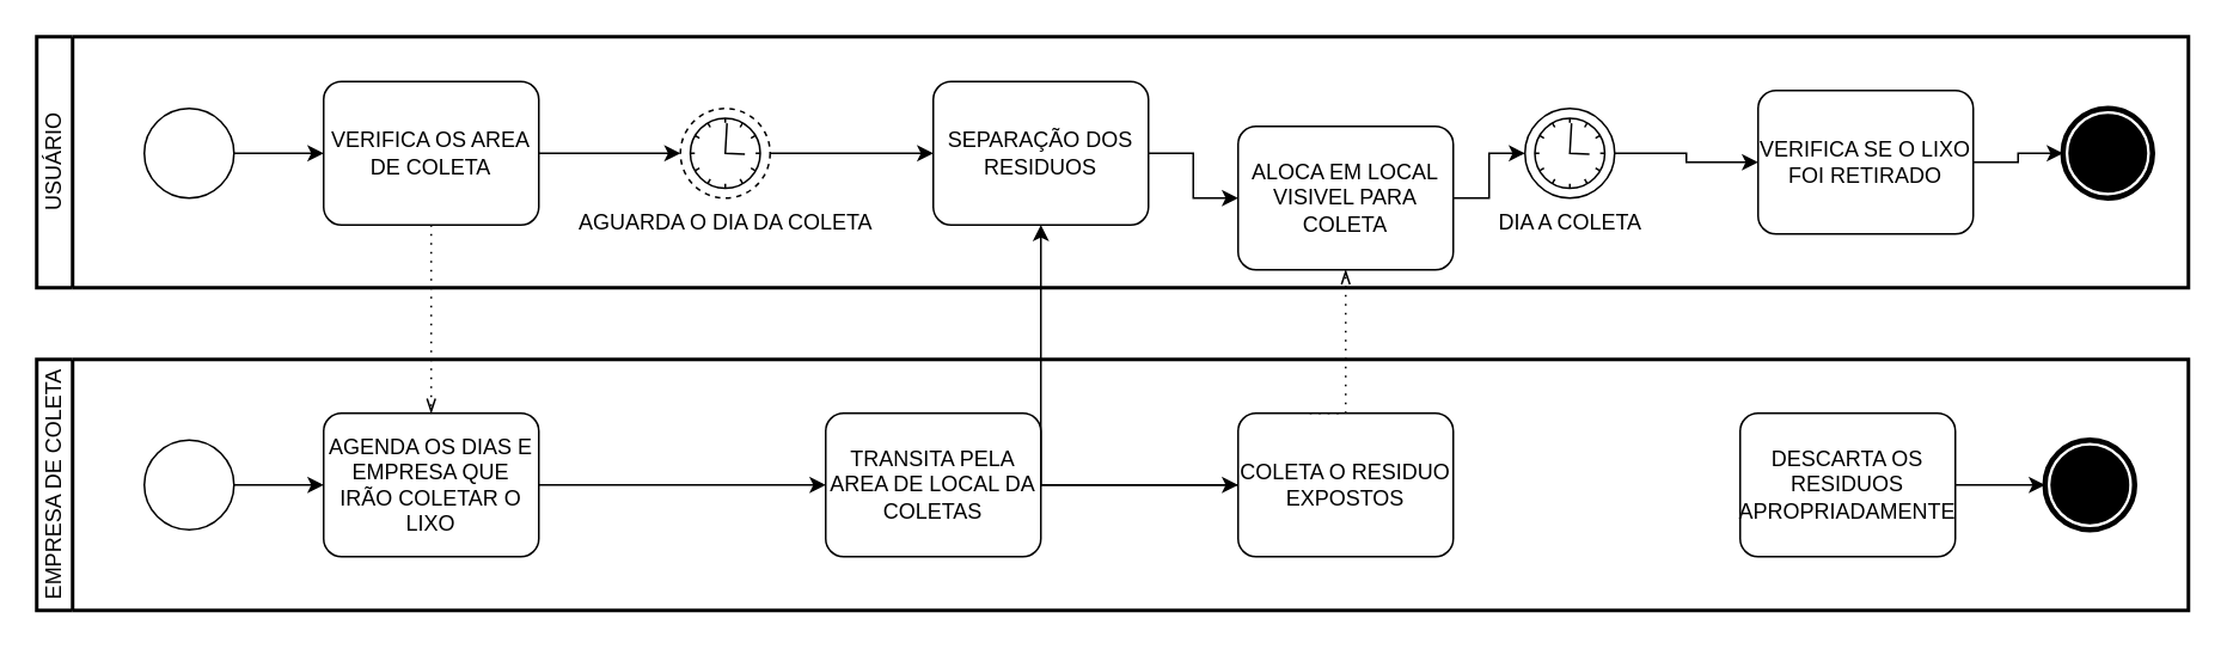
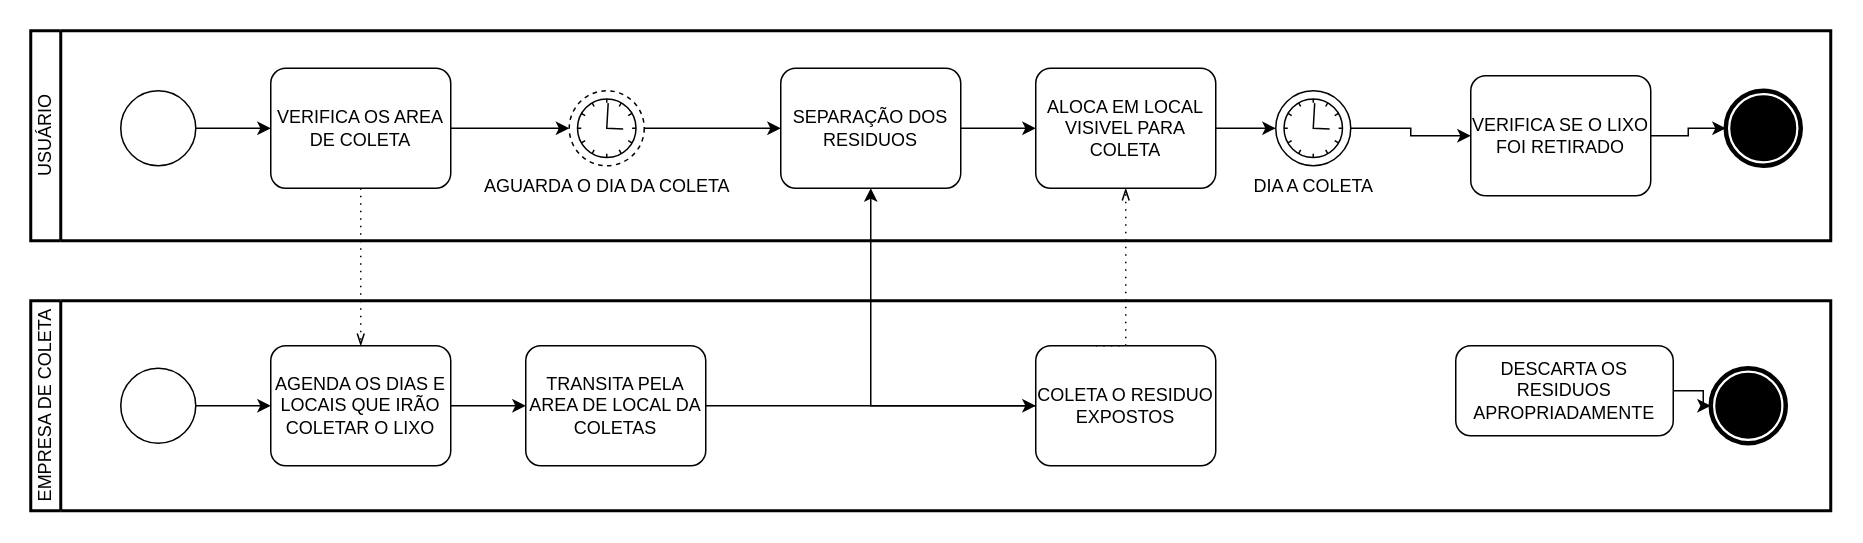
  <mxCell id="0" />
  <mxCell id="1" parent="0" />
  <mxCell id="2" value="USUÁRIO" style="swimlane;html=1;startSize=20;fontStyle=0;collapsible=0;horizontal=0;swimlaneLine=1;swimlaneFillColor=#ffffff;strokeWidth=2;whiteSpace=wrap;" vertex="1" parent="1"><mxGeometry x="20" y="20" width="1200" height="140" as="geometry" /></mxCell>
  <mxCell id="3" value="" style="points=[[0.145,0.145,0],[0.5,0,0],[0.855,0.145,0],[1,0.5,0],[0.855,0.855,0],[0.5,1,0],[0.145,0.855,0],[0,0.5,0]];shape=mxgraph.bpmn.event;html=1;verticalLabelPosition=bottom;labelBackgroundColor=#ffffff;verticalAlign=top;align=center;perimeter=ellipsePerimeter;outlineConnect=0;aspect=fixed;outline=standard;symbol=general;" vertex="1" parent="2"><mxGeometry x="60" y="40" width="50" height="50" as="geometry" /></mxCell>
  <mxCell id="4" style="edgeStyle=orthogonalEdgeStyle;rounded=0;orthogonalLoop=1;jettySize=auto;html=1;" edge="1" parent="2" source="5" target="7"><mxGeometry relative="1" as="geometry" /></mxCell>
  <mxCell id="5" value="SEPARAÇÃO DOS RESIDUOS" style="points=[[0.25,0,0],[0.5,0,0],[0.75,0,0],[1,0.25,0],[1,0.5,0],[1,0.75,0],[0.75,1,0],[0.5,1,0],[0.25,1,0],[0,0.75,0],[0,0.5,0],[0,0.25,0]];shape=mxgraph.bpmn.task;whiteSpace=wrap;rectStyle=rounded;size=10;html=1;container=1;expand=0;collapsible=0;taskMarker=abstract;" vertex="1" parent="2"><mxGeometry x="500" y="25" width="120" height="80" as="geometry" /></mxCell>
  <mxCell id="6" style="edgeStyle=orthogonalEdgeStyle;rounded=0;orthogonalLoop=1;jettySize=auto;html=1;" edge="1" parent="2" source="7" target="10"><mxGeometry relative="1" as="geometry" /></mxCell>
- <mxCell id="7" value="ALOCA EM LOCAL VISIVEL PARA COLETA" style="points=[[0.25,0,0],[0.5,0,0],[0.75,0,0],[1,0.25,0],[1,0.5,0],[1,0.75,0],[0.75,1,0],[0.5,1,0],[0.25,1,0],[0,0.75,0],[0,0.5,0],[0,0.25,0]];shape=mxgraph.bpmn.task;whiteSpace=wrap;rectStyle=rounded;size=10;html=1;container=1;expand=0;collapsible=0;taskMarker=abstract;" vertex="1" parent="2"><mxGeometry x="670" y="50" width="120" height="80" as="geometry" /></mxCell>
+ <mxCell id="7" value="ALOCA EM LOCAL VISIVEL PARA COLETA" style="points=[[0.25,0,0],[0.5,0,0],[0.75,0,0],[1,0.25,0],[1,0.5,0],[1,0.75,0],[0.75,1,0],[0.5,1,0],[0.25,1,0],[0,0.75,0],[0,0.5,0],[0,0.25,0]];shape=mxgraph.bpmn.task;whiteSpace=wrap;rectStyle=rounded;size=10;html=1;container=1;expand=0;collapsible=0;taskMarker=abstract;" vertex="1" parent="2"><mxGeometry x="670" y="25" width="120" height="80" as="geometry" /></mxCell>
  <mxCell id="8" style="edgeStyle=orthogonalEdgeStyle;rounded=0;orthogonalLoop=1;jettySize=auto;html=1;entryX=0;entryY=0.5;entryDx=0;entryDy=0;entryPerimeter=0;" edge="1" parent="2" source="3" target="15"><mxGeometry relative="1" as="geometry" /></mxCell>
  <mxCell id="9" style="edgeStyle=orthogonalEdgeStyle;rounded=0;orthogonalLoop=1;jettySize=auto;html=1;" edge="1" parent="2" source="10" target="12"><mxGeometry relative="1" as="geometry" /></mxCell>
  <mxCell id="10" value="DIA A COLETA" style="points=[[0.145,0.145,0],[0.5,0,0],[0.855,0.145,0],[1,0.5,0],[0.855,0.855,0],[0.5,1,0],[0.145,0.855,0],[0,0.5,0]];shape=mxgraph.bpmn.event;html=1;verticalLabelPosition=bottom;labelBackgroundColor=#ffffff;verticalAlign=top;align=center;perimeter=ellipsePerimeter;outlineConnect=0;aspect=fixed;outline=standard;symbol=timer;" vertex="1" parent="2"><mxGeometry x="830" y="40" width="50" height="50" as="geometry" /></mxCell>
  <mxCell id="11" style="edgeStyle=orthogonalEdgeStyle;rounded=0;orthogonalLoop=1;jettySize=auto;html=1;" edge="1" parent="2" source="12" target="13"><mxGeometry relative="1" as="geometry" /></mxCell>
  <mxCell id="12" value="VERIFICA SE O LIXO FOI RETIRADO" style="points=[[0.25,0,0],[0.5,0,0],[0.75,0,0],[1,0.25,0],[1,0.5,0],[1,0.75,0],[0.75,1,0],[0.5,1,0],[0.25,1,0],[0,0.75,0],[0,0.5,0],[0,0.25,0]];shape=mxgraph.bpmn.task;whiteSpace=wrap;rectStyle=rounded;size=10;html=1;container=1;expand=0;collapsible=0;taskMarker=abstract;" vertex="1" parent="2"><mxGeometry x="960" y="30" width="120" height="80" as="geometry" /></mxCell>
  <mxCell id="13" value="" style="points=[[0.145,0.145,0],[0.5,0,0],[0.855,0.145,0],[1,0.5,0],[0.855,0.855,0],[0.5,1,0],[0.145,0.855,0],[0,0.5,0]];shape=mxgraph.bpmn.event;html=1;verticalLabelPosition=bottom;labelBackgroundColor=#ffffff;verticalAlign=top;align=center;perimeter=ellipsePerimeter;outlineConnect=0;aspect=fixed;outline=end;symbol=terminate;" vertex="1" parent="2"><mxGeometry x="1130" y="40" width="50" height="50" as="geometry" /></mxCell>
  <mxCell id="14" style="edgeStyle=orthogonalEdgeStyle;rounded=0;orthogonalLoop=1;jettySize=auto;html=1;" edge="1" parent="2" source="15" target="16"><mxGeometry relative="1" as="geometry" /></mxCell>
  <mxCell id="15" value="VERIFICA OS AREA DE COLETA" style="points=[[0.25,0,0],[0.5,0,0],[0.75,0,0],[1,0.25,0],[1,0.5,0],[1,0.75,0],[0.75,1,0],[0.5,1,0],[0.25,1,0],[0,0.75,0],[0,0.5,0],[0,0.25,0]];shape=mxgraph.bpmn.task;whiteSpace=wrap;rectStyle=rounded;size=10;html=1;container=1;expand=0;collapsible=0;taskMarker=abstract;" vertex="1" parent="2"><mxGeometry x="160" y="25" width="120" height="80" as="geometry" /></mxCell>
  <mxCell id="16" value="AGUARDA O DIA DA COLETA&lt;br&gt;" style="points=[[0.145,0.145,0],[0.5,0,0],[0.855,0.145,0],[1,0.5,0],[0.855,0.855,0],[0.5,1,0],[0.145,0.855,0],[0,0.5,0]];shape=mxgraph.bpmn.event;html=1;verticalLabelPosition=bottom;labelBackgroundColor=#ffffff;verticalAlign=top;align=center;perimeter=ellipsePerimeter;outlineConnect=0;aspect=fixed;outline=eventNonint;symbol=timer;" vertex="1" parent="2"><mxGeometry x="359" y="40" width="50" height="50" as="geometry" /></mxCell>
  <mxCell id="17" style="edgeStyle=orthogonalEdgeStyle;rounded=0;orthogonalLoop=1;jettySize=auto;html=1;entryX=0;entryY=0.5;entryDx=0;entryDy=0;entryPerimeter=0;" edge="1" parent="2" source="16" target="5"><mxGeometry relative="1" as="geometry"><mxPoint x="501.32" y="64.6" as="targetPoint" /></mxGeometry></mxCell>
  <mxCell id="18" value="EMPRESA DE COLETA" style="swimlane;html=1;startSize=20;fontStyle=0;collapsible=0;horizontal=0;swimlaneLine=1;swimlaneFillColor=#ffffff;strokeWidth=2;whiteSpace=wrap;" vertex="1" parent="1"><mxGeometry x="20" y="200" width="1200" height="140" as="geometry" /></mxCell>
  <mxCell id="19" style="edgeStyle=orthogonalEdgeStyle;rounded=0;orthogonalLoop=1;jettySize=auto;html=1;" edge="1" parent="18" source="20" target="5"><mxGeometry relative="1" as="geometry" /></mxCell>
  <mxCell id="20" value="COLETA O RESIDUO EXPOSTOS" style="points=[[0.25,0,0],[0.5,0,0],[0.75,0,0],[1,0.25,0],[1,0.5,0],[1,0.75,0],[0.75,1,0],[0.5,1,0],[0.25,1,0],[0,0.75,0],[0,0.5,0],[0,0.25,0]];shape=mxgraph.bpmn.task;whiteSpace=wrap;rectStyle=rounded;size=10;html=1;container=1;expand=0;collapsible=0;taskMarker=abstract;" vertex="1" parent="18"><mxGeometry x="670" y="30" width="120" height="80" as="geometry" /></mxCell>
  <mxCell id="21" value="" style="edgeStyle=elbowEdgeStyle;fontSize=12;html=1;endFill=0;startFill=0;endSize=6;startSize=6;dashed=1;dashPattern=1 4;endArrow=openThin;startArrow=none;rounded=0;entryX=0.5;entryY=1;entryDx=0;entryDy=0;entryPerimeter=0;" edge="1" parent="20" target="7"><mxGeometry width="160" relative="1" as="geometry"><mxPoint x="40" as="sourcePoint" /><mxPoint x="200" as="targetPoint" /><Array as="points"><mxPoint x="60" y="-60" /></Array></mxGeometry></mxCell>
- <mxCell id="22" value="DESCARTA OS RESIDUOS APROPRIADAMENTE" style="points=[[0.25,0,0],[0.5,0,0],[0.75,0,0],[1,0.25,0],[1,0.5,0],[1,0.75,0],[0.75,1,0],[0.5,1,0],[0.25,1,0],[0,0.75,0],[0,0.5,0],[0,0.25,0]];shape=mxgraph.bpmn.task;whiteSpace=wrap;rectStyle=rounded;size=10;html=1;container=1;expand=0;collapsible=0;taskMarker=abstract;" vertex="1" parent="18"><mxGeometry x="950" y="30" width="120" height="80" as="geometry" /></mxCell>
+ <mxCell id="22" value="DESCARTA OS RESIDUOS APROPRIADAMENTE" style="points=[[0.25,0,0],[0.5,0,0],[0.75,0,0],[1,0.25,0],[1,0.5,0],[1,0.75,0],[0.75,1,0],[0.5,1,0],[0.25,1,0],[0,0.75,0],[0,0.5,0],[0,0.25,0]];shape=mxgraph.bpmn.task;whiteSpace=wrap;rectStyle=rounded;size=10;html=1;container=1;expand=0;collapsible=0;taskMarker=abstract;" vertex="1" parent="18"><mxGeometry x="950" y="30" width="145" height="60" as="geometry" /></mxCell>
  <mxCell id="23" value="" style="points=[[0.145,0.145,0],[0.5,0,0],[0.855,0.145,0],[1,0.5,0],[0.855,0.855,0],[0.5,1,0],[0.145,0.855,0],[0,0.5,0]];shape=mxgraph.bpmn.event;html=1;verticalLabelPosition=bottom;labelBackgroundColor=#ffffff;verticalAlign=top;align=center;perimeter=ellipsePerimeter;outlineConnect=0;aspect=fixed;outline=end;symbol=terminate;" vertex="1" parent="18"><mxGeometry x="1120" y="45" width="50" height="50" as="geometry" /></mxCell>
  <mxCell id="24" style="edgeStyle=orthogonalEdgeStyle;rounded=0;orthogonalLoop=1;jettySize=auto;html=1;entryX=0;entryY=0.5;entryDx=0;entryDy=0;entryPerimeter=0;" edge="1" parent="18" source="22" target="23"><mxGeometry relative="1" as="geometry" /></mxCell>
  <mxCell id="25" value="" style="points=[[0.145,0.145,0],[0.5,0,0],[0.855,0.145,0],[1,0.5,0],[0.855,0.855,0],[0.5,1,0],[0.145,0.855,0],[0,0.5,0]];shape=mxgraph.bpmn.event;html=1;verticalLabelPosition=bottom;labelBackgroundColor=#ffffff;verticalAlign=top;align=center;perimeter=ellipsePerimeter;outlineConnect=0;aspect=fixed;outline=standard;symbol=general;" vertex="1" parent="18"><mxGeometry x="60" y="45" width="50" height="50" as="geometry" /></mxCell>
- <mxCell id="26" value="AGENDA OS DIAS E EMPRESA QUE IRÃO COLETAR O LIXO" style="points=[[0.25,0,0],[0.5,0,0],[0.75,0,0],[1,0.25,0],[1,0.5,0],[1,0.75,0],[0.75,1,0],[0.5,1,0],[0.25,1,0],[0,0.75,0],[0,0.5,0],[0,0.25,0]];shape=mxgraph.bpmn.task;whiteSpace=wrap;rectStyle=rounded;size=10;html=1;container=1;expand=0;collapsible=0;taskMarker=abstract;" vertex="1" parent="18"><mxGeometry x="160" y="30" width="120" height="80" as="geometry" /></mxCell>
+ <mxCell id="26" value="AGENDA OS DIAS E LOCAIS QUE IRÃO COLETAR O LIXO" style="points=[[0.25,0,0],[0.5,0,0],[0.75,0,0],[1,0.25,0],[1,0.5,0],[1,0.75,0],[0.75,1,0],[0.5,1,0],[0.25,1,0],[0,0.75,0],[0,0.5,0],[0,0.25,0]];shape=mxgraph.bpmn.task;whiteSpace=wrap;rectStyle=rounded;size=10;html=1;container=1;expand=0;collapsible=0;taskMarker=abstract;" vertex="1" parent="18"><mxGeometry x="160" y="30" width="120" height="80" as="geometry" /></mxCell>
  <mxCell id="27" style="edgeStyle=orthogonalEdgeStyle;rounded=0;orthogonalLoop=1;jettySize=auto;html=1;" edge="1" parent="18" source="25" target="26"><mxGeometry relative="1" as="geometry"><mxPoint x="180" y="70" as="targetPoint" /></mxGeometry></mxCell>
- <mxCell id="28" value="TRANSITA PELA AREA DE LOCAL DA COLETAS" style="points=[[0.25,0,0],[0.5,0,0],[0.75,0,0],[1,0.25,0],[1,0.5,0],[1,0.75,0],[0.75,1,0],[0.5,1,0],[0.25,1,0],[0,0.75,0],[0,0.5,0],[0,0.25,0]];shape=mxgraph.bpmn.task;whiteSpace=wrap;rectStyle=rounded;size=10;html=1;container=1;expand=0;collapsible=0;taskMarker=abstract;" vertex="1" parent="18"><mxGeometry x="440" y="30" width="120" height="80" as="geometry" /></mxCell>
+ <mxCell id="28" value="TRANSITA PELA AREA DE LOCAL DA COLETAS" style="points=[[0.25,0,0],[0.5,0,0],[0.75,0,0],[1,0.25,0],[1,0.5,0],[1,0.75,0],[0.75,1,0],[0.5,1,0],[0.25,1,0],[0,0.75,0],[0,0.5,0],[0,0.25,0]];shape=mxgraph.bpmn.task;whiteSpace=wrap;rectStyle=rounded;size=10;html=1;container=1;expand=0;collapsible=0;taskMarker=abstract;" vertex="1" parent="18"><mxGeometry x="330" y="30" width="120" height="80" as="geometry" /></mxCell>
  <mxCell id="29" style="edgeStyle=orthogonalEdgeStyle;rounded=0;orthogonalLoop=1;jettySize=auto;html=1;entryX=0;entryY=0.5;entryDx=0;entryDy=0;entryPerimeter=0;" edge="1" parent="18" source="26" target="28"><mxGeometry relative="1" as="geometry" /></mxCell>
  <mxCell id="30" style="edgeStyle=orthogonalEdgeStyle;rounded=0;orthogonalLoop=1;jettySize=auto;html=1;entryX=0;entryY=0.5;entryDx=0;entryDy=0;entryPerimeter=0;" edge="1" parent="18" source="28" target="20"><mxGeometry relative="1" as="geometry" /></mxCell>
  <mxCell id="31" value="" style="edgeStyle=elbowEdgeStyle;fontSize=12;html=1;endFill=0;startFill=0;endSize=6;startSize=6;dashed=1;dashPattern=1 4;endArrow=openThin;startArrow=none;rounded=0;exitX=0.5;exitY=1;exitDx=0;exitDy=0;exitPerimeter=0;entryX=0.5;entryY=0;entryDx=0;entryDy=0;entryPerimeter=0;" edge="1" parent="1" source="15" target="26"><mxGeometry width="160" relative="1" as="geometry"><mxPoint x="0" y="30" as="sourcePoint" /><mxPoint x="160" y="30" as="targetPoint" /></mxGeometry></mxCell>
